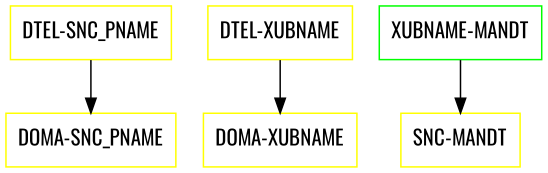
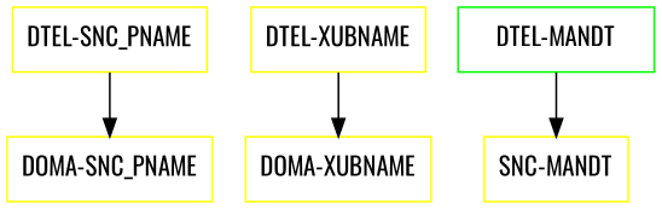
  digraph {
    fontname=Oswald
    node [color=yellow fontname=Oswald shape=box]
    edge [fontname=Oswald]
    "DTEL-SNC_PNAME"
    "DOMA-SNC_PNAME"
    "DTEL-XUBNAME"
    "DOMA-XUBNAME"
-   "DTEL-MANDT" [color=green label="XUBNAME-MANDT"]
+   "DTEL-MANDT" [color=green]
    n6 [label="SNC-MANDT"]
    "DTEL-SNC_PNAME" -> "DOMA-SNC_PNAME"
    "DTEL-XUBNAME" -> "DOMA-XUBNAME"
    "DTEL-MANDT" -> n6
  }
